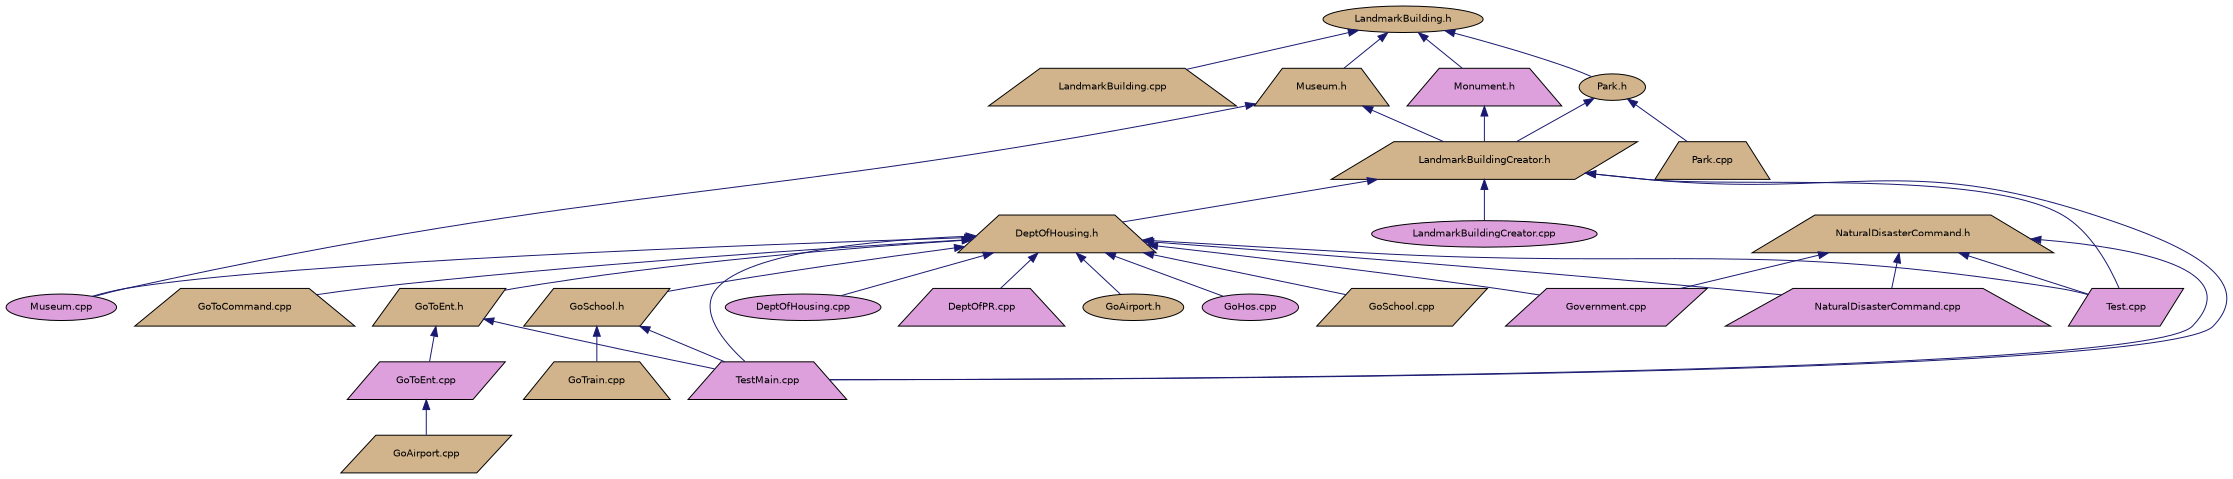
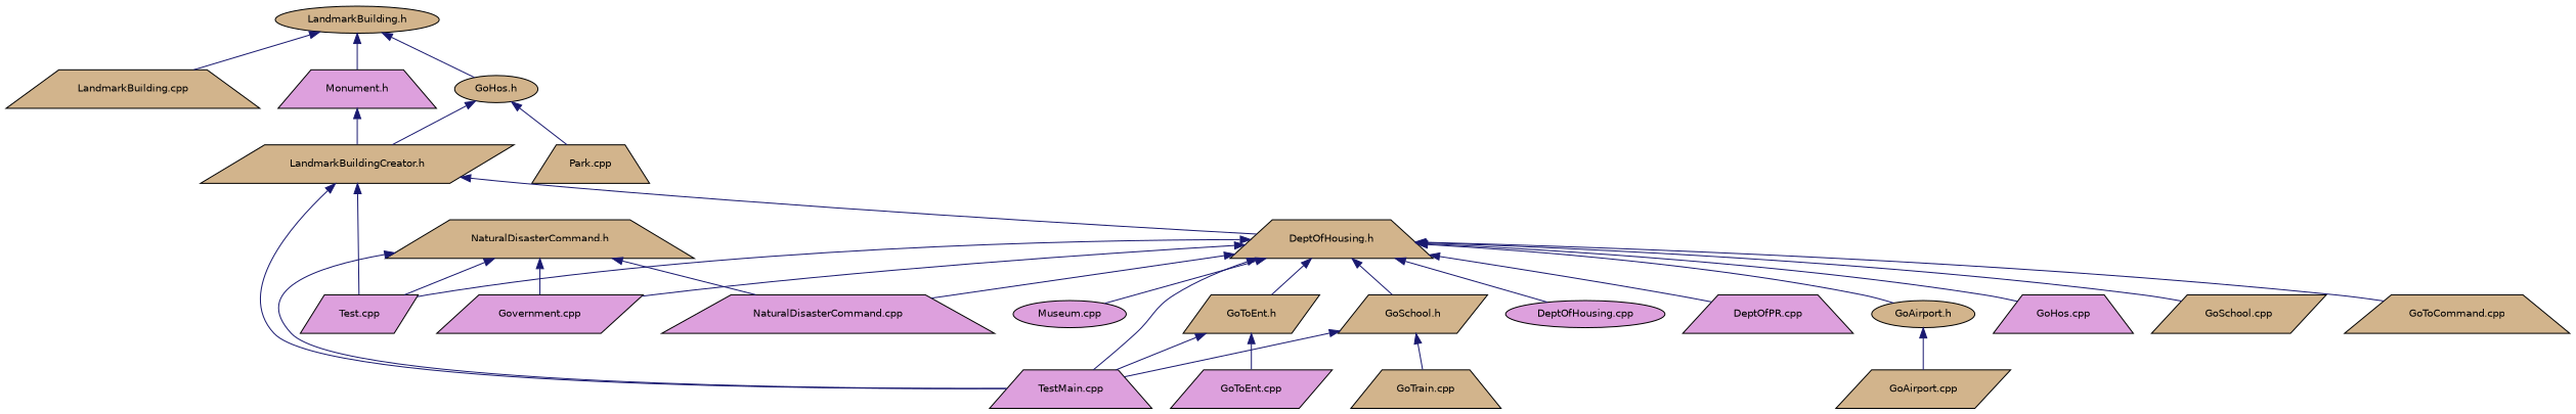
  digraph {
    node [color=black fillcolor=tan fontname=Helvetica fontsize=10 shape=trapezium style=filled]
    edge [color=midnightblue dir=back fontname=Helvetica fontsize=10 labelfontname=Helvetica labelfontsize=10 style=solid]
    n1 [fontcolor=black height=0.2 label="LandmarkBuilding.h" shape=ellipse width=0.4]
    n2 [height=0.2 label="LandmarkBuilding.cpp" width=0.4]
    n3 [fillcolor=plum height=0.2 label="Monument.h" width=0.4]
-   n4 [height=0.2 label="Museum.h" width=0.4]
-   n5 [height=0.2 label="Park.h" shape=ellipse width=0.4]
+   n5 [height=0.2 label="GoHos.h" shape=ellipse width=0.4]
    n6 [height=0.2 label="LandmarkBuildingCreator.h" shape=parallelogram width=0.4]
    n7 [fillcolor=plum height=0.2 label="Museum.cpp" shape=ellipse width=0.4]
    n8 [height=0.2 label="Park.cpp" width=0.4]
    n9 [height=0.2 label="DeptOfHousing.h" width=0.4]
    n10 [fillcolor=plum height=0.2 label="TestMain.cpp" width=0.4]
    n11 [fillcolor=plum height=0.2 label="Test.cpp" shape=parallelogram width=0.4]
-   n12 [fillcolor=plum height=0.2 label="LandmarkBuildingCreator.cpp" shape=ellipse width=0.4]
    n13 [fillcolor=plum height=0.2 label="DeptOfHousing.cpp" shape=ellipse width=0.4]
    n14 [fillcolor=plum height=0.2 label="DeptOfPR.cpp" width=0.4]
    n15 [height=0.2 label="GoAirport.h" shape=ellipse width=0.4]
-   n16 [fillcolor=plum height=0.2 label="GoHos.cpp" shape=ellipse width=0.4]
+   n16 [fillcolor=plum height=0.2 label="GoHos.cpp" width=0.4]
    n17 [height=0.2 label="GoSchool.cpp" shape=parallelogram width=0.4]
    n18 [height=0.2 label="GoToCommand.cpp" width=0.4]
    n19 [height=0.2 label="GoToEnt.h" shape=parallelogram width=0.4]
    n20 [height=0.2 label="GoSchool.h" shape=parallelogram width=0.4]
    n21 [fillcolor=plum height=0.2 label="Government.cpp" shape=parallelogram width=0.4]
    n22 [fillcolor=plum height=0.2 label="NaturalDisasterCommand.cpp" width=0.4]
    n23 [height=0.2 label="GoAirport.cpp" shape=parallelogram width=0.4]
    n24 [fillcolor=plum height=0.2 label="GoToEnt.cpp" shape=parallelogram width=0.4]
    n25 [height=0.2 label="GoTrain.cpp" width=0.4]
    n26 [height=0.2 label="NaturalDisasterCommand.h" width=0.4]
    n1 -> n2
    n1 -> n3
-   n1 -> n4
    n1 -> n5
    n3 -> n6
-   n4 -> n6
-   n4 -> n7
    n5 -> n6
    n5 -> n8
    n6 -> n9
    n6 -> n10
    n6 -> n11
-   n6 -> n12
    n9 -> n7
    n9 -> n10
    n9 -> n11
    n9 -> n13
    n9 -> n14
    n9 -> n15
    n9 -> n16
    n9 -> n17
    n9 -> n18
    n9 -> n19
    n9 -> n20
    n9 -> n21
    n9 -> n22
-   n24 -> n23
+   n15 -> n23
    n19 -> n10
    n19 -> n24
    n20 -> n10
    n20 -> n25
    n26 -> n10
    n26 -> n11
    n26 -> n21
    n26 -> n22
  }
